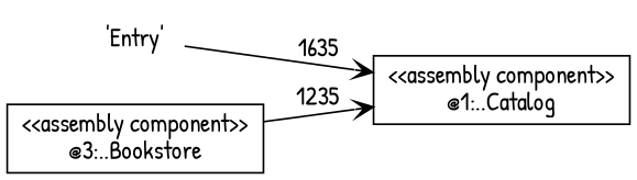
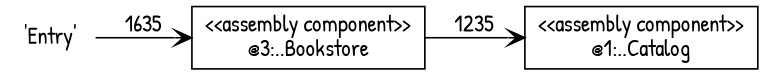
  digraph {
    fontname="Patrick Hand"
    rankdir=LR
    node [fontname="Patrick Hand" shape=box color="#000000" fillcolor=white style=filled]
    edge [arrowhead=open color="#000000" fontname="Patrick Hand" style=solid]
    n1 [label="'Entry'" shape=none color="" fillcolor="" style=""]
    n2 [label="<<assembly component>>\n@3:..Bookstore"]
    n3 [label="<<assembly component>>\n@1:..Catalog"]
-   n1 -> n3 [label=1635]
+   n1 -> n2 [label=1635]
    n2 -> n3 [label=1235]
  }
